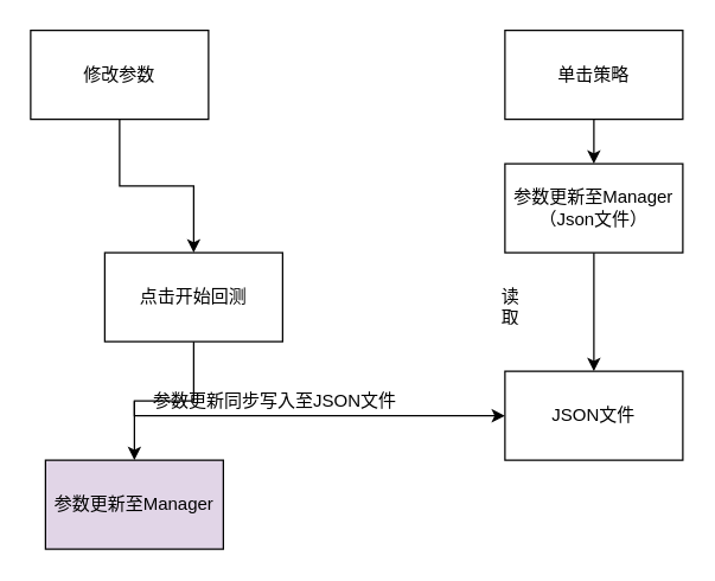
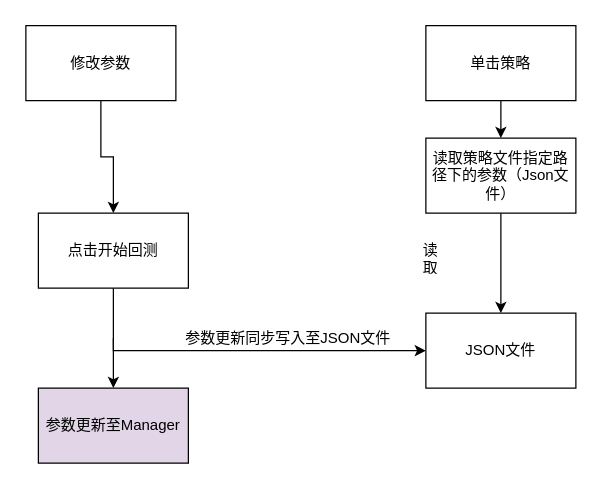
  <mxCell id="0" />
  <mxCell id="1" parent="0" />
  <mxCell id="2" style="edgeStyle=orthogonalEdgeStyle;rounded=0;orthogonalLoop=1;jettySize=auto;html=1;exitX=0.5;exitY=1;exitDx=0;exitDy=0;entryX=0.5;entryY=0;entryDx=0;entryDy=0;entryPerimeter=0;" edge="1" parent="1" source="3"><mxGeometry relative="1" as="geometry"><mxPoint x="400" y="110" as="targetPoint" /></mxGeometry></mxCell>
  <mxCell id="3" value="单击策略" style="rounded=0;whiteSpace=wrap;html=1;" vertex="1" parent="1"><mxGeometry x="340" y="20" width="120" height="60" as="geometry" /></mxCell>
  <mxCell id="4" value="" style="edgeStyle=orthogonalEdgeStyle;rounded=0;orthogonalLoop=1;jettySize=auto;html=1;" edge="1" parent="1" source="5"><mxGeometry relative="1" as="geometry"><mxPoint x="400" y="250" as="targetPoint" /></mxGeometry></mxCell>
- <mxCell id="5" value="参数更新至Manager（Json文件）" style="rounded=0;whiteSpace=wrap;html=1;" vertex="1" parent="1"><mxGeometry x="340" y="110" width="120" height="60" as="geometry" /></mxCell>
+ <mxCell id="5" value="读取策略文件指定路径下的参数（Json文件）" style="rounded=0;whiteSpace=wrap;html=1;" vertex="1" parent="1"><mxGeometry x="340" y="110" width="120" height="60" as="geometry" /></mxCell>
  <mxCell id="6" value="JSON文件" style="rounded=0;whiteSpace=wrap;html=1;" vertex="1" parent="1"><mxGeometry x="340" y="250" width="120" height="60" as="geometry" /></mxCell>
  <mxCell id="7" value="读&lt;br&gt;取" style="text;html=1;strokeColor=none;fillColor=none;align=center;verticalAlign=middle;whiteSpace=wrap;overflow=hidden;" vertex="1" parent="1"><mxGeometry x="304" y="190" width="80" height="30" as="geometry" /></mxCell>
  <mxCell id="8" value="" style="edgeStyle=orthogonalEdgeStyle;rounded=0;orthogonalLoop=1;jettySize=auto;html=1;" edge="1" parent="1" source="9" target="11"><mxGeometry relative="1" as="geometry" /></mxCell>
  <mxCell id="9" value="修改参数" style="rounded=0;whiteSpace=wrap;html=1;" vertex="1" parent="1"><mxGeometry x="20" y="20" width="120" height="60" as="geometry" /></mxCell>
  <mxCell id="10" value="" style="edgeStyle=orthogonalEdgeStyle;rounded=0;orthogonalLoop=1;jettySize=auto;html=1;" edge="1" parent="1" source="11" target="13"><mxGeometry relative="1" as="geometry" /></mxCell>
- <mxCell id="11" value="点击开始回测" style="whiteSpace=wrap;html=1;rounded=0;" vertex="1" parent="1"><mxGeometry x="70" y="170" width="120" height="60" as="geometry" /></mxCell>
+ <mxCell id="11" value="点击开始回测" style="whiteSpace=wrap;html=1;rounded=0;" vertex="1" parent="1"><mxGeometry x="30" y="170" width="120" height="60" as="geometry" /></mxCell>
  <mxCell id="12" style="edgeStyle=orthogonalEdgeStyle;rounded=0;orthogonalLoop=1;jettySize=auto;html=1;entryX=0;entryY=0.5;entryDx=0;entryDy=0;" edge="1" parent="1" target="6"><mxGeometry relative="1" as="geometry"><mxPoint x="90" y="270" as="sourcePoint" /><Array as="points"><mxPoint x="90" y="280" /></Array></mxGeometry></mxCell>
  <mxCell id="13" value="参数更新至Manager" style="whiteSpace=wrap;html=1;rounded=0;fillColor=#e1d5e7;" vertex="1" parent="1"><mxGeometry x="30" y="310" width="120" height="60" as="geometry" /></mxCell>
- <mxCell id="14" value="参数更新同步写入至JSON文件" style="text;html=1;strokeColor=none;fillColor=none;align=center;verticalAlign=middle;whiteSpace=wrap;overflow=hidden;" vertex="1" parent="1"><mxGeometry x="95" y="260" width="180" height="20" as="geometry" /></mxCell>
+ <mxCell id="14" value="参数更新同步写入至JSON文件" style="text;html=1;strokeColor=none;fillColor=none;align=center;verticalAlign=middle;whiteSpace=wrap;overflow=hidden;" vertex="1" parent="1"><mxGeometry x="140" y="260" width="180" height="20" as="geometry" /></mxCell>
